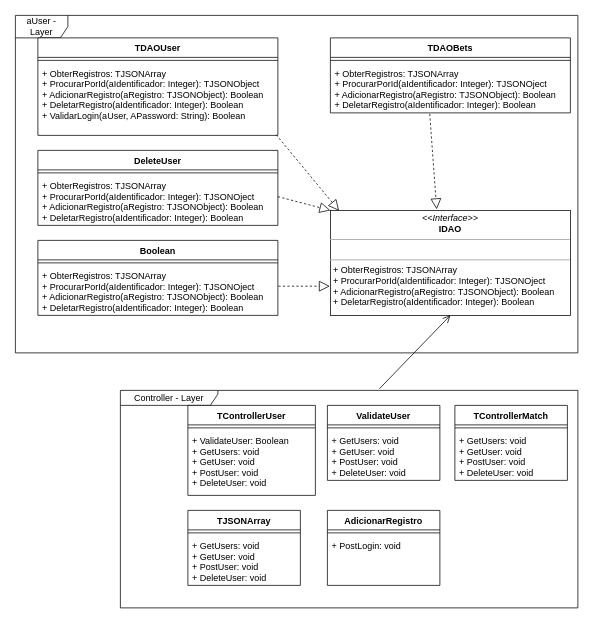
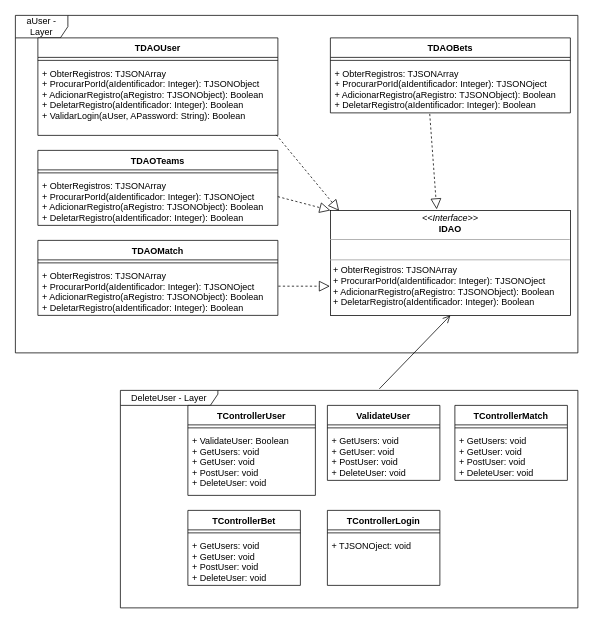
  <mxCell id="0" />
  <mxCell id="1" parent="0" />
  <mxCell id="2" value="aUser - Layer" style="shape=umlFrame;whiteSpace=wrap;html=1;pointerEvents=0;width=70;height=30;" vertex="1" parent="1"><mxGeometry x="20" y="20" width="750" height="450" as="geometry" /></mxCell>
  <mxCell id="3" value="TDAOUser" style="swimlane;fontStyle=1;align=center;verticalAlign=top;childLayout=stackLayout;horizontal=1;startSize=26;horizontalStack=0;resizeParent=1;resizeParentMax=0;resizeLast=0;collapsible=1;marginBottom=0;" vertex="1" parent="1"><mxGeometry x="50" y="50" width="320" height="130" as="geometry"><mxRectangle x="10" y="10" width="100" height="30" as="alternateBounds" /></mxGeometry></mxCell>
  <mxCell id="4" value="" style="line;strokeWidth=1;fillColor=none;align=left;verticalAlign=middle;spacingTop=-1;spacingLeft=3;spacingRight=3;rotatable=0;labelPosition=right;points=[];portConstraint=eastwest;strokeColor=inherit;" vertex="1" parent="3"><mxGeometry y="26" width="320" height="8" as="geometry" /></mxCell>
  <mxCell id="5" value="+ ObterRegistros: TJSONArray&#10;+ ProcurarPorId(aIdentificador: Integer): TJSONObject&#10;+ AdicionarRegistro(aRegistro: TJSONObject): Boolean&#10;+ DeletarRegistro(aIdentificador: Integer): Boolean&#10;+ ValidarLogin(aUser, APassword: String): Boolean" style="text;strokeColor=none;fillColor=none;align=left;verticalAlign=top;spacingLeft=4;spacingRight=4;overflow=hidden;rotatable=0;points=[[0,0.5],[1,0.5]];portConstraint=eastwest;" vertex="1" parent="3"><mxGeometry y="34" width="320" height="96" as="geometry" /></mxCell>
- <mxCell id="6" value="DeleteUser" style="swimlane;fontStyle=1;align=center;verticalAlign=top;childLayout=stackLayout;horizontal=1;startSize=26;horizontalStack=0;resizeParent=1;resizeParentMax=0;resizeLast=0;collapsible=1;marginBottom=0;" vertex="1" parent="1"><mxGeometry x="50" y="200" width="320" height="100" as="geometry"><mxRectangle x="10" y="10" width="100" height="30" as="alternateBounds" /></mxGeometry></mxCell>
+ <mxCell id="6" value="TDAOTeams" style="swimlane;fontStyle=1;align=center;verticalAlign=top;childLayout=stackLayout;horizontal=1;startSize=26;horizontalStack=0;resizeParent=1;resizeParentMax=0;resizeLast=0;collapsible=1;marginBottom=0;" vertex="1" parent="1"><mxGeometry x="50" y="200" width="320" height="100" as="geometry"><mxRectangle x="10" y="10" width="100" height="30" as="alternateBounds" /></mxGeometry></mxCell>
  <mxCell id="7" value="" style="line;strokeWidth=1;fillColor=none;align=left;verticalAlign=middle;spacingTop=-1;spacingLeft=3;spacingRight=3;rotatable=0;labelPosition=right;points=[];portConstraint=eastwest;strokeColor=inherit;" vertex="1" parent="6"><mxGeometry y="26" width="320" height="8" as="geometry" /></mxCell>
  <mxCell id="8" value="+ ObterRegistros: TJSONArray&#10;+ ProcurarPorId(aIdentificador: Integer): TJSONOject&#10;+ AdicionarRegistro(aRegistro: TJSONObject): Boolean&#10;+ DeletarRegistro(aIdentificador: Integer): Boolean" style="text;strokeColor=none;fillColor=none;align=left;verticalAlign=top;spacingLeft=4;spacingRight=4;overflow=hidden;rotatable=0;points=[[0,0.5],[1,0.5]];portConstraint=eastwest;" vertex="1" parent="6"><mxGeometry y="34" width="320" height="66" as="geometry" /></mxCell>
- <mxCell id="9" value="Boolean" style="swimlane;fontStyle=1;align=center;verticalAlign=top;childLayout=stackLayout;horizontal=1;startSize=26;horizontalStack=0;resizeParent=1;resizeParentMax=0;resizeLast=0;collapsible=1;marginBottom=0;" vertex="1" parent="1"><mxGeometry x="50" y="320" width="320" height="100" as="geometry"><mxRectangle x="10" y="10" width="100" height="30" as="alternateBounds" /></mxGeometry></mxCell>
+ <mxCell id="9" value="TDAOMatch" style="swimlane;fontStyle=1;align=center;verticalAlign=top;childLayout=stackLayout;horizontal=1;startSize=26;horizontalStack=0;resizeParent=1;resizeParentMax=0;resizeLast=0;collapsible=1;marginBottom=0;" vertex="1" parent="1"><mxGeometry x="50" y="320" width="320" height="100" as="geometry"><mxRectangle x="10" y="10" width="100" height="30" as="alternateBounds" /></mxGeometry></mxCell>
  <mxCell id="10" value="" style="line;strokeWidth=1;fillColor=none;align=left;verticalAlign=middle;spacingTop=-1;spacingLeft=3;spacingRight=3;rotatable=0;labelPosition=right;points=[];portConstraint=eastwest;strokeColor=inherit;" vertex="1" parent="9"><mxGeometry y="26" width="320" height="8" as="geometry" /></mxCell>
  <mxCell id="11" value="+ ObterRegistros: TJSONArray&#10;+ ProcurarPorId(aIdentificador: Integer): TJSONOject&#10;+ AdicionarRegistro(aRegistro: TJSONObject): Boolean&#10;+ DeletarRegistro(aIdentificador: Integer): Boolean" style="text;strokeColor=none;fillColor=none;align=left;verticalAlign=top;spacingLeft=4;spacingRight=4;overflow=hidden;rotatable=0;points=[[0,0.5],[1,0.5]];portConstraint=eastwest;" vertex="1" parent="9"><mxGeometry y="34" width="320" height="66" as="geometry" /></mxCell>
  <mxCell id="12" value="TDAOBets" style="swimlane;fontStyle=1;align=center;verticalAlign=top;childLayout=stackLayout;horizontal=1;startSize=26;horizontalStack=0;resizeParent=1;resizeParentMax=0;resizeLast=0;collapsible=1;marginBottom=0;" vertex="1" parent="1"><mxGeometry x="440" y="50" width="320" height="100" as="geometry"><mxRectangle x="10" y="10" width="100" height="30" as="alternateBounds" /></mxGeometry></mxCell>
  <mxCell id="13" value="" style="line;strokeWidth=1;fillColor=none;align=left;verticalAlign=middle;spacingTop=-1;spacingLeft=3;spacingRight=3;rotatable=0;labelPosition=right;points=[];portConstraint=eastwest;strokeColor=inherit;" vertex="1" parent="12"><mxGeometry y="26" width="320" height="8" as="geometry" /></mxCell>
  <mxCell id="14" value="+ ObterRegistros: TJSONArray&#10;+ ProcurarPorId(aIdentificador: Integer): TJSONOject&#10;+ AdicionarRegistro(aRegistro: TJSONObject): Boolean&#10;+ DeletarRegistro(aIdentificador: Integer): Boolean" style="text;strokeColor=none;fillColor=none;align=left;verticalAlign=top;spacingLeft=4;spacingRight=4;overflow=hidden;rotatable=0;points=[[0,0.5],[1,0.5]];portConstraint=eastwest;" vertex="1" parent="12"><mxGeometry y="34" width="320" height="66" as="geometry" /></mxCell>
  <mxCell id="15" value="&lt;p style=&quot;margin:0px;margin-top:4px;text-align:center;&quot;&gt;&lt;i&gt;&amp;lt;&amp;lt;Interface&amp;gt;&amp;gt;&lt;/i&gt;&lt;br&gt;&lt;b&gt;IDAO&lt;/b&gt;&lt;/p&gt;&lt;hr size=&quot;1&quot;&gt;&lt;p style=&quot;margin:0px;margin-left:4px;&quot;&gt;&lt;br&gt;&lt;/p&gt;&lt;hr size=&quot;1&quot;&gt;&lt;p style=&quot;margin:0px;margin-left:4px;&quot;&gt;+ ObterRegistros: TJSONArray&lt;br style=&quot;border-color: var(--border-color); padding: 0px; margin: 0px;&quot;&gt;+ ProcurarPorId(aIdentificador: Integer): TJSONOject&lt;br style=&quot;border-color: var(--border-color); padding: 0px; margin: 0px;&quot;&gt;+ AdicionarRegistro(aRegistro: TJSONObject): Boolean&lt;br style=&quot;border-color: var(--border-color); padding: 0px; margin: 0px;&quot;&gt;+ DeletarRegistro(aIdentificador: Integer): Boolean&lt;br&gt;&lt;/p&gt;" style="verticalAlign=top;align=left;overflow=fill;fontSize=12;fontFamily=Helvetica;html=1;" vertex="1" parent="1"><mxGeometry x="440" y="280" width="320" height="140" as="geometry" /></mxCell>
  <mxCell id="16" value="" style="endArrow=block;dashed=1;endFill=0;endSize=12;html=1;rounded=0;exitX=0.414;exitY=1.021;exitDx=0;exitDy=0;exitPerimeter=0;entryX=0.443;entryY=-0.01;entryDx=0;entryDy=0;entryPerimeter=0;" edge="1" parent="1" source="14" target="15"><mxGeometry width="160" relative="1" as="geometry"><mxPoint x="490" y="210" as="sourcePoint" /><mxPoint x="650" y="210" as="targetPoint" /></mxGeometry></mxCell>
  <mxCell id="17" value="" style="endArrow=block;dashed=1;endFill=0;endSize=12;html=1;rounded=0;exitX=0.993;exitY=0.992;exitDx=0;exitDy=0;exitPerimeter=0;entryX=0.036;entryY=0.003;entryDx=0;entryDy=0;entryPerimeter=0;" edge="1" parent="1" source="5" target="15"><mxGeometry width="160" relative="1" as="geometry"><mxPoint x="500" y="220" as="sourcePoint" /><mxPoint x="660" y="220" as="targetPoint" /></mxGeometry></mxCell>
  <mxCell id="18" value="" style="endArrow=block;dashed=1;endFill=0;endSize=12;html=1;rounded=0;exitX=1;exitY=0.42;exitDx=0;exitDy=0;exitPerimeter=0;entryX=0;entryY=0;entryDx=0;entryDy=0;" edge="1" parent="1" source="8" target="15"><mxGeometry width="160" relative="1" as="geometry"><mxPoint x="510" y="230" as="sourcePoint" /><mxPoint x="670" y="230" as="targetPoint" /></mxGeometry></mxCell>
  <mxCell id="19" value="" style="endArrow=block;dashed=1;endFill=0;endSize=12;html=1;rounded=0;exitX=1.002;exitY=0.41;exitDx=0;exitDy=0;exitPerimeter=0;entryX=-0.002;entryY=0.722;entryDx=0;entryDy=0;entryPerimeter=0;" edge="1" parent="1" source="11" target="15"><mxGeometry width="160" relative="1" as="geometry"><mxPoint x="380" y="380" as="sourcePoint" /><mxPoint x="530" y="380" as="targetPoint" /></mxGeometry></mxCell>
- <mxCell id="20" value="Controller - Layer" style="shape=umlFrame;whiteSpace=wrap;html=1;pointerEvents=0;width=130;height=20;" vertex="1" parent="1"><mxGeometry x="160" y="520" width="610" height="290" as="geometry" /></mxCell>
+ <mxCell id="20" value="DeleteUser - Layer" style="shape=umlFrame;whiteSpace=wrap;html=1;pointerEvents=0;width=130;height=20;" vertex="1" parent="1"><mxGeometry x="160" y="520" width="610" height="290" as="geometry" /></mxCell>
  <mxCell id="21" value="TControllerUser" style="swimlane;fontStyle=1;align=center;verticalAlign=top;childLayout=stackLayout;horizontal=1;startSize=26;horizontalStack=0;resizeParent=1;resizeParentMax=0;resizeLast=0;collapsible=1;marginBottom=0;" vertex="1" parent="1"><mxGeometry x="250" y="540" width="170" height="120" as="geometry"><mxRectangle x="10" y="10" width="100" height="30" as="alternateBounds" /></mxGeometry></mxCell>
  <mxCell id="22" value="" style="line;strokeWidth=1;fillColor=none;align=left;verticalAlign=middle;spacingTop=-1;spacingLeft=3;spacingRight=3;rotatable=0;labelPosition=right;points=[];portConstraint=eastwest;strokeColor=inherit;" vertex="1" parent="21"><mxGeometry y="26" width="170" height="8" as="geometry" /></mxCell>
  <mxCell id="23" value="+ ValidateUser: Boolean&#10;+ GetUsers: void&#10;+ GetUser: void&#10;+ PostUser: void&#10;+ DeleteUser: void&#10;" style="text;strokeColor=none;fillColor=none;align=left;verticalAlign=top;spacingLeft=4;spacingRight=4;overflow=hidden;rotatable=0;points=[[0,0.5],[1,0.5]];portConstraint=eastwest;" vertex="1" parent="21"><mxGeometry y="34" width="170" height="86" as="geometry" /></mxCell>
- <mxCell id="24" value="TJSONArray" style="swimlane;fontStyle=1;align=center;verticalAlign=top;childLayout=stackLayout;horizontal=1;startSize=26;horizontalStack=0;resizeParent=1;resizeParentMax=0;resizeLast=0;collapsible=1;marginBottom=0;" vertex="1" parent="1"><mxGeometry x="250" y="680" width="150" height="100" as="geometry"><mxRectangle x="10" y="10" width="100" height="30" as="alternateBounds" /></mxGeometry></mxCell>
+ <mxCell id="24" value="TControllerBet" style="swimlane;fontStyle=1;align=center;verticalAlign=top;childLayout=stackLayout;horizontal=1;startSize=26;horizontalStack=0;resizeParent=1;resizeParentMax=0;resizeLast=0;collapsible=1;marginBottom=0;" vertex="1" parent="1"><mxGeometry x="250" y="680" width="150" height="100" as="geometry"><mxRectangle x="10" y="10" width="100" height="30" as="alternateBounds" /></mxGeometry></mxCell>
  <mxCell id="25" value="" style="line;strokeWidth=1;fillColor=none;align=left;verticalAlign=middle;spacingTop=-1;spacingLeft=3;spacingRight=3;rotatable=0;labelPosition=right;points=[];portConstraint=eastwest;strokeColor=inherit;" vertex="1" parent="24"><mxGeometry y="26" width="150" height="8" as="geometry" /></mxCell>
  <mxCell id="26" value="+ GetUsers: void&#10;+ GetUser: void&#10;+ PostUser: void&#10;+ DeleteUser: void&#10;" style="text;strokeColor=none;fillColor=none;align=left;verticalAlign=top;spacingLeft=4;spacingRight=4;overflow=hidden;rotatable=0;points=[[0,0.5],[1,0.5]];portConstraint=eastwest;" vertex="1" parent="24"><mxGeometry y="34" width="150" height="66" as="geometry" /></mxCell>
  <mxCell id="27" value="ValidateUser" style="swimlane;fontStyle=1;align=center;verticalAlign=top;childLayout=stackLayout;horizontal=1;startSize=26;horizontalStack=0;resizeParent=1;resizeParentMax=0;resizeLast=0;collapsible=1;marginBottom=0;" vertex="1" parent="1"><mxGeometry x="436" y="540" width="150" height="100" as="geometry"><mxRectangle x="10" y="10" width="100" height="30" as="alternateBounds" /></mxGeometry></mxCell>
  <mxCell id="28" value="" style="line;strokeWidth=1;fillColor=none;align=left;verticalAlign=middle;spacingTop=-1;spacingLeft=3;spacingRight=3;rotatable=0;labelPosition=right;points=[];portConstraint=eastwest;strokeColor=inherit;" vertex="1" parent="27"><mxGeometry y="26" width="150" height="8" as="geometry" /></mxCell>
  <mxCell id="29" value="+ GetUsers: void&#10;+ GetUser: void&#10;+ PostUser: void&#10;+ DeleteUser: void&#10;" style="text;strokeColor=none;fillColor=none;align=left;verticalAlign=top;spacingLeft=4;spacingRight=4;overflow=hidden;rotatable=0;points=[[0,0.5],[1,0.5]];portConstraint=eastwest;" vertex="1" parent="27"><mxGeometry y="34" width="150" height="66" as="geometry" /></mxCell>
  <mxCell id="30" value="TControllerMatch" style="swimlane;fontStyle=1;align=center;verticalAlign=top;childLayout=stackLayout;horizontal=1;startSize=26;horizontalStack=0;resizeParent=1;resizeParentMax=0;resizeLast=0;collapsible=1;marginBottom=0;" vertex="1" parent="1"><mxGeometry x="606" y="540" width="150" height="100" as="geometry"><mxRectangle x="10" y="10" width="100" height="30" as="alternateBounds" /></mxGeometry></mxCell>
  <mxCell id="31" value="" style="line;strokeWidth=1;fillColor=none;align=left;verticalAlign=middle;spacingTop=-1;spacingLeft=3;spacingRight=3;rotatable=0;labelPosition=right;points=[];portConstraint=eastwest;strokeColor=inherit;" vertex="1" parent="30"><mxGeometry y="26" width="150" height="8" as="geometry" /></mxCell>
  <mxCell id="32" value="+ GetUsers: void&#10;+ GetUser: void&#10;+ PostUser: void&#10;+ DeleteUser: void&#10;" style="text;strokeColor=none;fillColor=none;align=left;verticalAlign=top;spacingLeft=4;spacingRight=4;overflow=hidden;rotatable=0;points=[[0,0.5],[1,0.5]];portConstraint=eastwest;" vertex="1" parent="30"><mxGeometry y="34" width="150" height="66" as="geometry" /></mxCell>
- <mxCell id="33" value="AdicionarRegistro" style="swimlane;fontStyle=1;align=center;verticalAlign=top;childLayout=stackLayout;horizontal=1;startSize=26;horizontalStack=0;resizeParent=1;resizeParentMax=0;resizeLast=0;collapsible=1;marginBottom=0;" vertex="1" parent="1"><mxGeometry x="436" y="680" width="150" height="100" as="geometry"><mxRectangle x="10" y="10" width="100" height="30" as="alternateBounds" /></mxGeometry></mxCell>
+ <mxCell id="33" value="TControllerLogin" style="swimlane;fontStyle=1;align=center;verticalAlign=top;childLayout=stackLayout;horizontal=1;startSize=26;horizontalStack=0;resizeParent=1;resizeParentMax=0;resizeLast=0;collapsible=1;marginBottom=0;" vertex="1" parent="1"><mxGeometry x="436" y="680" width="150" height="100" as="geometry"><mxRectangle x="10" y="10" width="100" height="30" as="alternateBounds" /></mxGeometry></mxCell>
  <mxCell id="34" value="" style="line;strokeWidth=1;fillColor=none;align=left;verticalAlign=middle;spacingTop=-1;spacingLeft=3;spacingRight=3;rotatable=0;labelPosition=right;points=[];portConstraint=eastwest;strokeColor=inherit;" vertex="1" parent="33"><mxGeometry y="26" width="150" height="8" as="geometry" /></mxCell>
- <mxCell id="35" value="+ PostLogin: void&#10;&#10;" style="text;strokeColor=none;fillColor=none;align=left;verticalAlign=top;spacingLeft=4;spacingRight=4;overflow=hidden;rotatable=0;points=[[0,0.5],[1,0.5]];portConstraint=eastwest;" vertex="1" parent="33"><mxGeometry y="34" width="150" height="66" as="geometry" /></mxCell>
+ <mxCell id="35" value="+ TJSONOject: void&#10;&#10;" style="text;strokeColor=none;fillColor=none;align=left;verticalAlign=top;spacingLeft=4;spacingRight=4;overflow=hidden;rotatable=0;points=[[0,0.5],[1,0.5]];portConstraint=eastwest;" vertex="1" parent="33"><mxGeometry y="34" width="150" height="66" as="geometry" /></mxCell>
  <mxCell id="36" value="" style="endArrow=open;startArrow=none;endFill=0;startFill=0;endSize=8;html=1;verticalAlign=bottom;labelBackgroundColor=none;strokeWidth=1;rounded=0;entryX=0.5;entryY=1;entryDx=0;entryDy=0;exitX=0.566;exitY=-0.007;exitDx=0;exitDy=0;exitPerimeter=0;" edge="1" parent="1" source="20" target="15"><mxGeometry width="160" relative="1" as="geometry"><mxPoint x="370" y="490" as="sourcePoint" /><mxPoint x="530" y="490" as="targetPoint" /></mxGeometry></mxCell>
